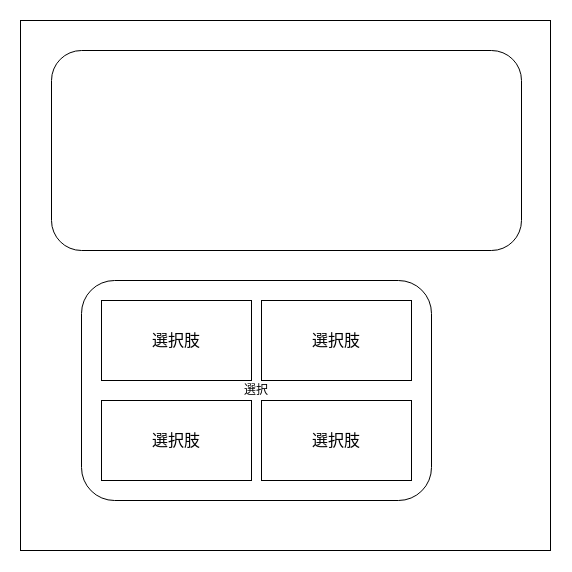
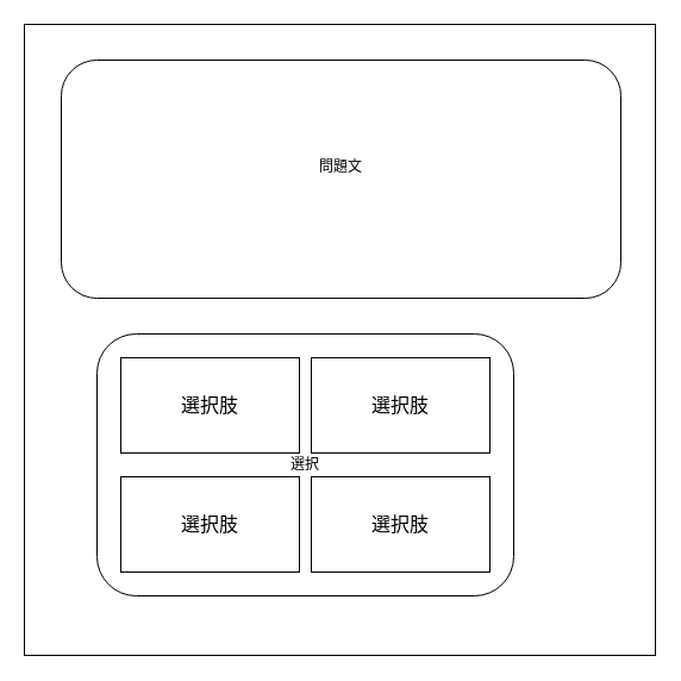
  <mxCell id="0" />
  <mxCell id="1" parent="0" />
  <mxCell id="2" value="" style="whiteSpace=wrap;html=1;aspect=fixed;" parent="1" vertex="1"><mxGeometry x="20" y="20" width="530" height="530" as="geometry" /></mxCell>
  <mxCell id="3" value="" style="rounded=1;whiteSpace=wrap;html=1;" parent="1" vertex="1"><mxGeometry x="51" y="50" width="470" height="200" as="geometry" /></mxCell>
  <mxCell id="4" value="" style="rounded=1;whiteSpace=wrap;html=1;" parent="1" vertex="1"><mxGeometry x="81" y="280" width="350" height="220" as="geometry" /></mxCell>
+ <mxCell id="5" value="問題文" style="text;html=1;strokeColor=none;fillColor=none;align=center;verticalAlign=middle;whiteSpace=wrap;rounded=0;" parent="1" vertex="1"><mxGeometry x="131" y="100" width="310" height="80" as="geometry" /></mxCell>
  <mxCell id="6" value="選択" style="text;html=1;strokeColor=none;fillColor=none;align=center;verticalAlign=middle;whiteSpace=wrap;rounded=0;" parent="1" vertex="1"><mxGeometry x="226" y="375" width="60" height="30" as="geometry" /></mxCell>
  <mxCell id="7" value="" style="rounded=0;whiteSpace=wrap;html=1;fontSize=16;" vertex="1" parent="1"><mxGeometry x="101" y="400" width="150" height="80" as="geometry" /></mxCell>
  <mxCell id="8" value="" style="rounded=0;whiteSpace=wrap;html=1;fontSize=16;" vertex="1" parent="1"><mxGeometry x="101" y="300" width="150" height="80" as="geometry" /></mxCell>
  <mxCell id="9" value="" style="rounded=0;whiteSpace=wrap;html=1;fontSize=16;" vertex="1" parent="1"><mxGeometry x="261" y="300" width="150" height="80" as="geometry" /></mxCell>
  <mxCell id="10" value="" style="rounded=0;whiteSpace=wrap;html=1;fontSize=16;" vertex="1" parent="1"><mxGeometry x="261" y="400" width="150" height="80" as="geometry" /></mxCell>
  <mxCell id="11" style="edgeStyle=none;curved=1;rounded=0;orthogonalLoop=1;jettySize=auto;html=1;exitX=0.75;exitY=0;exitDx=0;exitDy=0;fontSize=12;startSize=8;endSize=8;" edge="1" parent="1" source="6" target="6"><mxGeometry relative="1" as="geometry" /></mxCell>
  <mxCell id="12" value="選択肢" style="text;html=1;strokeColor=none;fillColor=none;align=center;verticalAlign=middle;whiteSpace=wrap;rounded=0;fontSize=16;" vertex="1" parent="1"><mxGeometry x="146" y="325" width="60" height="30" as="geometry" /></mxCell>
  <mxCell id="13" value="選択肢" style="text;html=1;strokeColor=none;fillColor=none;align=center;verticalAlign=middle;whiteSpace=wrap;rounded=0;fontSize=16;" vertex="1" parent="1"><mxGeometry x="306" y="325" width="60" height="30" as="geometry" /></mxCell>
  <mxCell id="14" value="選択肢" style="text;html=1;strokeColor=none;fillColor=none;align=center;verticalAlign=middle;whiteSpace=wrap;rounded=0;fontSize=16;" vertex="1" parent="1"><mxGeometry x="306" y="425" width="60" height="30" as="geometry" /></mxCell>
  <mxCell id="15" value="選択肢" style="text;html=1;strokeColor=none;fillColor=none;align=center;verticalAlign=middle;whiteSpace=wrap;rounded=0;fontSize=16;" vertex="1" parent="1"><mxGeometry x="146" y="425" width="60" height="30" as="geometry" /></mxCell>
